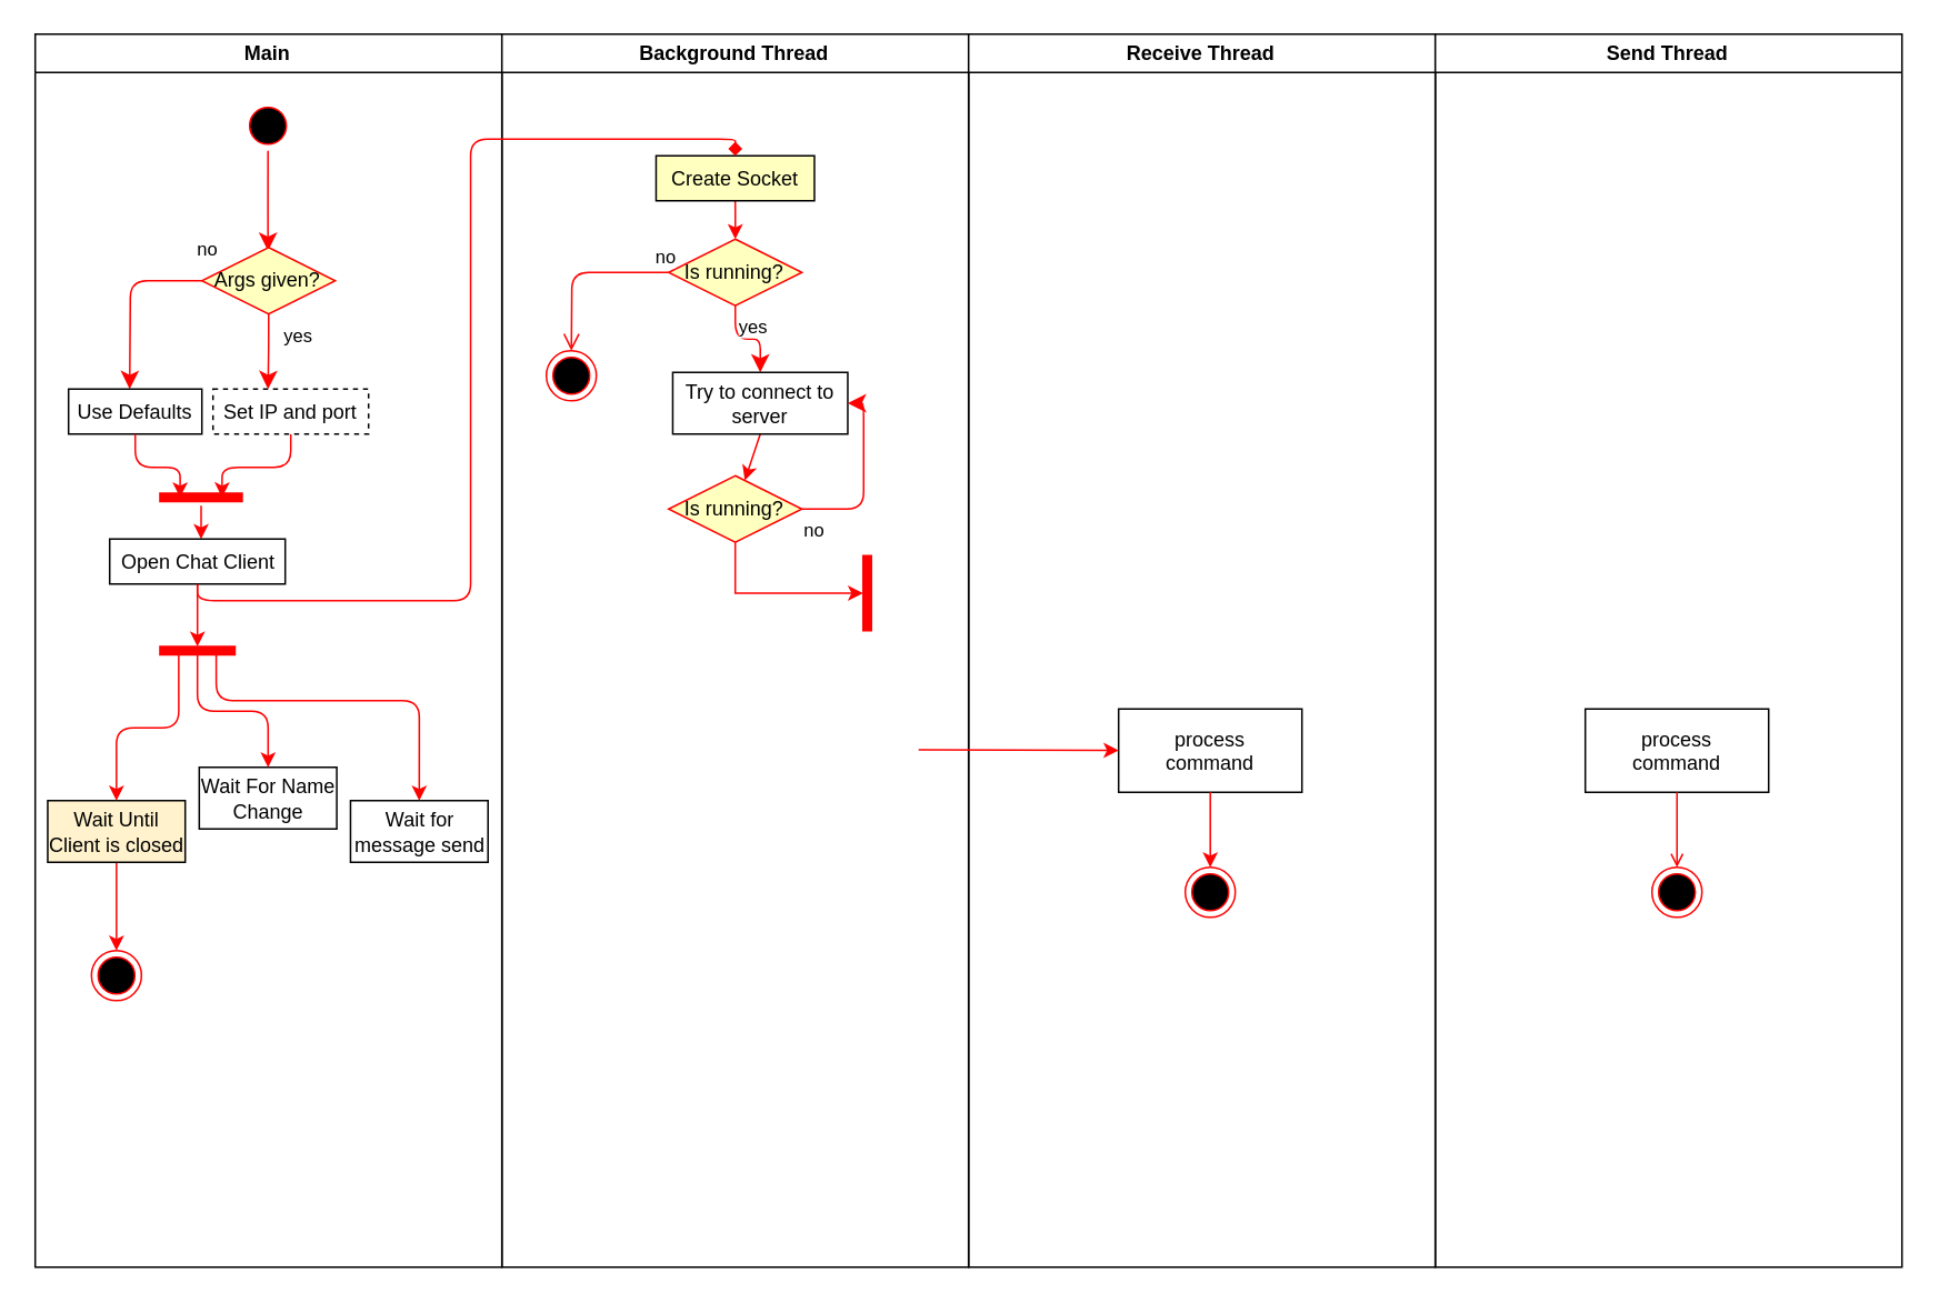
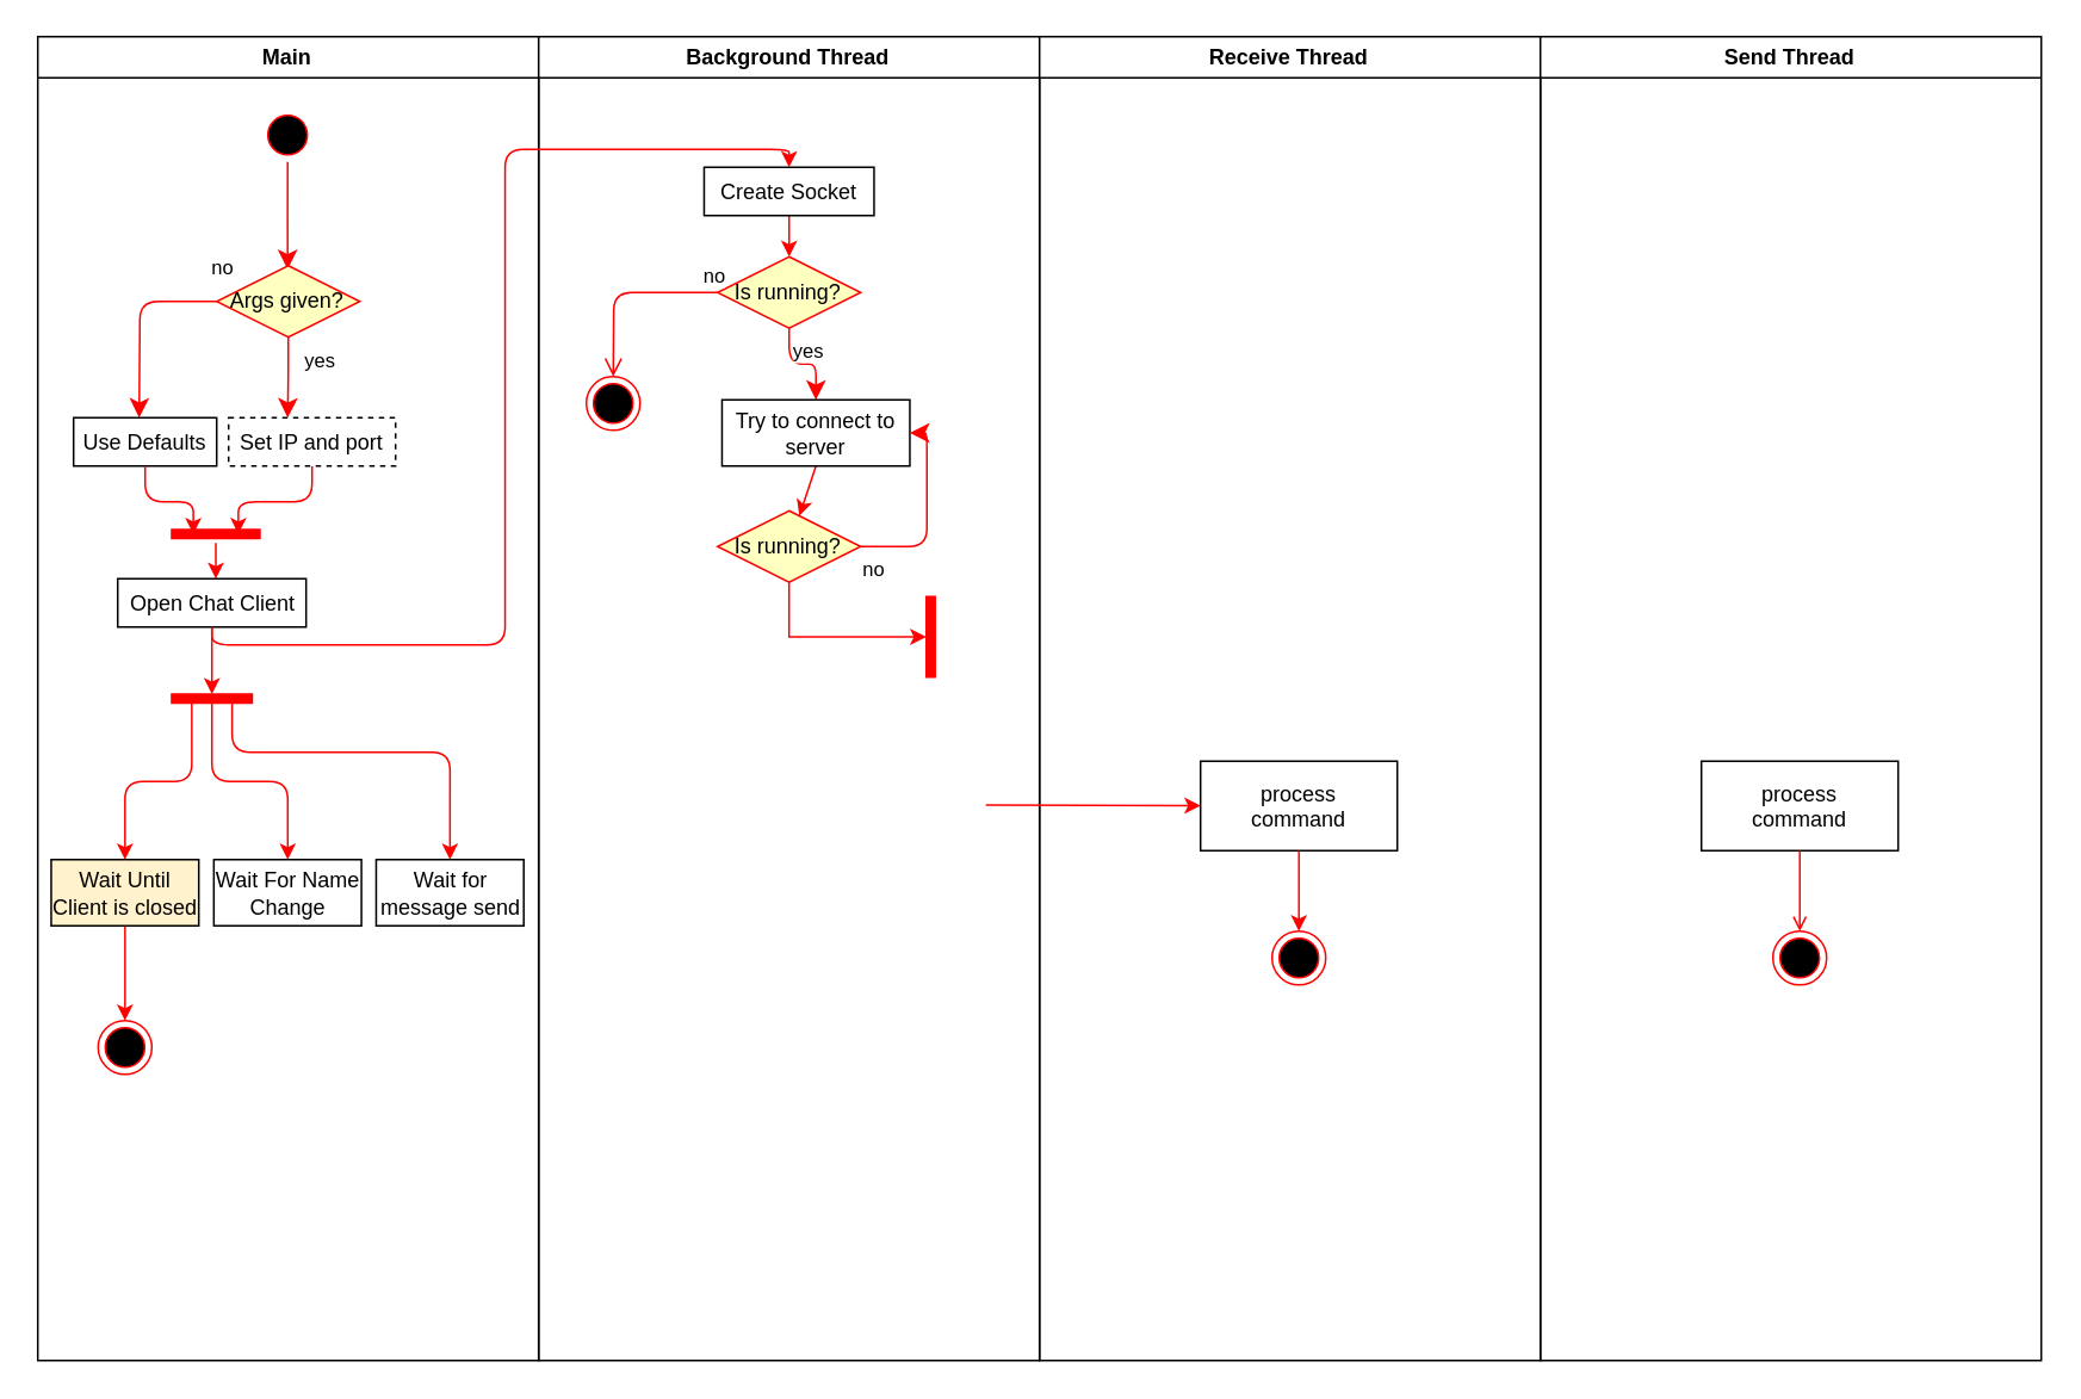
  <mxCell id="0" />
  <mxCell id="1" parent="0" />
  <mxCell id="2" value="Main" style="swimlane;whiteSpace=wrap" parent="1" vertex="1"><mxGeometry x="20.47" y="20" width="280" height="740" as="geometry" /></mxCell>
  <mxCell id="3" value="" style="ellipse;html=1;shape=startState;fillColor=#000000;strokeColor=#ff0000;" vertex="1" parent="2"><mxGeometry x="124.67" y="40" width="30" height="30" as="geometry" /></mxCell>
  <mxCell id="4" value="" style="edgeStyle=orthogonalEdgeStyle;html=1;verticalAlign=bottom;endArrow=classic;endSize=8;strokeColor=#ff0000;endFill=1;" edge="1" source="3" parent="2"><mxGeometry relative="1" as="geometry"><mxPoint x="139.67" y="130" as="targetPoint" /></mxGeometry></mxCell>
  <mxCell id="5" value="Args given?" style="rhombus;whiteSpace=wrap;html=1;fillColor=#ffffc0;strokeColor=#ff0000;" vertex="1" parent="2"><mxGeometry x="100.0" y="128" width="80" height="40" as="geometry" /></mxCell>
  <mxCell id="6" value="no" style="edgeStyle=orthogonalEdgeStyle;html=1;align=left;verticalAlign=bottom;endArrow=classic;endSize=8;strokeColor=#FF0000;exitX=0;exitY=0.5;exitDx=0;exitDy=0;endFill=1;" edge="1" source="5" parent="2"><mxGeometry x="-0.923" y="-10" relative="1" as="geometry"><mxPoint x="56.67" y="213" as="targetPoint" /><mxPoint as="offset" /></mxGeometry></mxCell>
  <mxCell id="7" value="yes" style="edgeStyle=orthogonalEdgeStyle;html=1;align=left;verticalAlign=top;endArrow=classic;endSize=8;strokeColor=#ff0000;endFill=1;" edge="1" source="5" parent="2"><mxGeometry x="-1" y="7" relative="1" as="geometry"><mxPoint x="139.67" y="213" as="targetPoint" /><mxPoint as="offset" /></mxGeometry></mxCell>
  <mxCell id="8" value="Use Defaults" style="" vertex="1" parent="2"><mxGeometry x="20" y="213" width="80" height="27" as="geometry" /></mxCell>
  <mxCell id="9" style="edgeStyle=orthogonalEdgeStyle;rounded=1;orthogonalLoop=1;jettySize=auto;html=1;exitX=0.5;exitY=1;exitDx=0;exitDy=0;entryX=0.75;entryY=0.5;entryDx=0;entryDy=0;entryPerimeter=0;strokeColor=#FF0000;" edge="1" parent="2" source="10" target="12"><mxGeometry relative="1" as="geometry" /></mxCell>
  <mxCell id="10" value="Set IP and port" style="dashed=1;" vertex="1" parent="2"><mxGeometry x="106.67" y="213" width="93.33" height="27" as="geometry" /></mxCell>
  <mxCell id="11" value="" style="edgeStyle=orthogonalEdgeStyle;rounded=1;orthogonalLoop=1;jettySize=auto;html=1;strokeColor=#FF0000;" edge="1" parent="2" source="12"><mxGeometry relative="1" as="geometry"><mxPoint x="99.67" y="303" as="targetPoint" /></mxGeometry></mxCell>
  <mxCell id="12" value="" style="shape=line;html=1;strokeWidth=6;strokeColor=#ff0000;" vertex="1" parent="2"><mxGeometry x="74.34" y="273" width="50.33" height="10" as="geometry" /></mxCell>
  <mxCell id="13" style="edgeStyle=orthogonalEdgeStyle;orthogonalLoop=1;jettySize=auto;html=1;exitX=0.5;exitY=1;exitDx=0;exitDy=0;fillColor=#f8cecc;strokeColor=#FF0000;rounded=1;entryX=0.25;entryY=0.5;entryDx=0;entryDy=0;entryPerimeter=0;" edge="1" parent="2" source="8" target="12"><mxGeometry relative="1" as="geometry"><mxPoint x="76.67" y="333" as="targetPoint" /></mxGeometry></mxCell>
  <mxCell id="14" style="edgeStyle=orthogonalEdgeStyle;rounded=1;orthogonalLoop=1;jettySize=auto;html=1;exitX=0.5;exitY=1;exitDx=0;exitDy=0;entryX=0;entryY=0.5;entryDx=0;entryDy=0;endArrow=classic;endFill=1;strokeColor=#FF0000;" edge="1" parent="2" source="15" target="20"><mxGeometry relative="1" as="geometry" /></mxCell>
  <mxCell id="15" value="Open Chat Client" style="html=1;" vertex="1" parent="2"><mxGeometry x="44.67" y="303" width="105.33" height="27" as="geometry" /></mxCell>
  <mxCell id="16" style="edgeStyle=none;rounded=1;orthogonalLoop=1;jettySize=auto;html=1;exitX=0.5;exitY=1;exitDx=0;exitDy=0;strokeColor=#FF0000;" edge="1" parent="2" source="18" target="17"><mxGeometry relative="1" as="geometry"><mxPoint x="45.0" y="450" as="sourcePoint" /></mxGeometry></mxCell>
  <mxCell id="17" value="" style="ellipse;shape=endState;fillColor=#000000;strokeColor=#ff0000" vertex="1" parent="2"><mxGeometry x="33.75" y="550" width="30" height="30" as="geometry" /></mxCell>
  <mxCell id="18" value="Wait Until Client is closed" style="whiteSpace=wrap;fillColor=#fff2cc;" vertex="1" parent="2"><mxGeometry x="7.5" y="460" width="82.5" height="37" as="geometry" /></mxCell>
  <mxCell id="19" style="edgeStyle=orthogonalEdgeStyle;rounded=1;orthogonalLoop=1;jettySize=auto;html=1;exitX=1;exitY=0.75;exitDx=0;exitDy=0;entryX=0.5;entryY=0;entryDx=0;entryDy=0;endArrow=classic;endFill=1;strokeColor=#FF0000;" edge="1" parent="2" source="20" target="18"><mxGeometry relative="1" as="geometry" /></mxCell>
  <mxCell id="20" value="" style="whiteSpace=wrap;strokeColor=#FF0000;fillColor=#FF0000;rotation=90;" vertex="1" parent="2"><mxGeometry x="94.84" y="347.5" width="5" height="45" as="geometry" /></mxCell>
- <mxCell id="21" value="Wait For Name Change" style="whiteSpace=wrap;" vertex="1" parent="2"><mxGeometry x="98.42" y="440" width="82.5" height="37" as="geometry" /></mxCell>
+ <mxCell id="21" value="Wait For Name Change" style="whiteSpace=wrap;" vertex="1" parent="2"><mxGeometry x="98.42" y="460" width="82.5" height="37" as="geometry" /></mxCell>
  <mxCell id="22" value="Wait for message send" style="whiteSpace=wrap;" vertex="1" parent="2"><mxGeometry x="189.17" y="460" width="82.5" height="37" as="geometry" /></mxCell>
  <mxCell id="23" style="edgeStyle=orthogonalEdgeStyle;rounded=1;orthogonalLoop=1;jettySize=auto;html=1;exitX=1;exitY=0.5;exitDx=0;exitDy=0;endArrow=classic;endFill=1;strokeColor=#FF0000;" edge="1" parent="2" source="20" target="21"><mxGeometry relative="1" as="geometry"><mxPoint x="146.53" y="460" as="targetPoint" /></mxGeometry></mxCell>
  <mxCell id="24" style="edgeStyle=orthogonalEdgeStyle;rounded=1;orthogonalLoop=1;jettySize=auto;html=1;exitX=1;exitY=0.25;exitDx=0;exitDy=0;endArrow=classic;endFill=1;strokeColor=#FF0000;entryX=0.5;entryY=0;entryDx=0;entryDy=0;" edge="1" parent="2" source="20" target="22"><mxGeometry relative="1" as="geometry"><mxPoint x="236.53" y="430" as="targetPoint" /><Array as="points"><mxPoint x="109" y="400" /><mxPoint x="230" y="400" /><mxPoint x="230" y="460" /></Array></mxGeometry></mxCell>
  <mxCell id="25" value="Background Thread" style="swimlane;whiteSpace=wrap" parent="1" vertex="1"><mxGeometry x="300.47" y="20" width="280" height="740" as="geometry"><mxRectangle x="303.33" y="127" width="80" height="23" as="alternateBounds" /></mxGeometry></mxCell>
  <mxCell id="26" style="edgeStyle=orthogonalEdgeStyle;rounded=1;orthogonalLoop=1;jettySize=auto;html=1;exitX=0.5;exitY=1;exitDx=0;exitDy=0;strokeColor=#FF0000;" edge="1" parent="25" source="27" target="30"><mxGeometry relative="1" as="geometry" /></mxCell>
- <mxCell id="27" value="Create Socket" style="fillColor=#ffffc0;" parent="25" vertex="1"><mxGeometry x="92.5" y="73" width="95" height="27" as="geometry" /></mxCell>
+ <mxCell id="27" value="Create Socket" style="" parent="25" vertex="1"><mxGeometry x="92.5" y="73" width="95" height="27" as="geometry" /></mxCell>
  <mxCell id="28" value="" style="whiteSpace=wrap;strokeColor=#FF0000;fillColor=#FF0000" parent="25" vertex="1"><mxGeometry x="216.67" y="313" width="5" height="45" as="geometry" /></mxCell>
  <mxCell id="29" value="" style="edgeStyle=elbowEdgeStyle;elbow=horizontal;entryX=0;entryY=0.5;strokeColor=#FF0000;endArrow=classic;endFill=1;rounded=0;exitX=0.5;exitY=1;exitDx=0;exitDy=0;" parent="25" source="36" target="28" edge="1"><mxGeometry width="100" height="100" relative="1" as="geometry"><mxPoint x="146.67" y="313" as="sourcePoint" /><mxPoint x="160" y="380" as="targetPoint" /><Array as="points"><mxPoint x="140" y="323" /></Array></mxGeometry></mxCell>
  <mxCell id="30" value="Is running?" style="rhombus;whiteSpace=wrap;html=1;fillColor=#ffffc0;strokeColor=#ff0000;" vertex="1" parent="25"><mxGeometry x="100.0" y="123" width="80" height="40" as="geometry" /></mxCell>
  <mxCell id="31" value="no" style="edgeStyle=orthogonalEdgeStyle;html=1;align=left;verticalAlign=bottom;endArrow=open;endSize=8;strokeColor=#ff0000;exitX=0;exitY=0.5;exitDx=0;exitDy=0;" edge="1" source="30" parent="25" target="33"><mxGeometry x="-0.833" relative="1" as="geometry"><mxPoint x="66.67" y="193" as="targetPoint" /><mxPoint x="96.67" y="145" as="sourcePoint" /><Array as="points"><mxPoint x="42" y="143" /></Array><mxPoint as="offset" /></mxGeometry></mxCell>
  <mxCell id="32" value="yes" style="edgeStyle=orthogonalEdgeStyle;html=1;align=left;verticalAlign=top;endArrow=classic;endSize=8;strokeColor=#ff0000;entryX=0.5;entryY=0;entryDx=0;entryDy=0;endFill=1;" edge="1" source="30" parent="25" target="35"><mxGeometry x="-1" relative="1" as="geometry"><mxPoint x="139.67" y="203" as="targetPoint" /></mxGeometry></mxCell>
  <mxCell id="33" value="" style="ellipse;shape=endState;fillColor=#000000;strokeColor=#ff0000" vertex="1" parent="25"><mxGeometry x="26.67" y="190" width="30" height="30" as="geometry" /></mxCell>
  <mxCell id="34" style="edgeStyle=none;rounded=1;orthogonalLoop=1;jettySize=auto;html=1;exitX=0.5;exitY=1;exitDx=0;exitDy=0;strokeColor=#FF0000;" edge="1" parent="25" source="35" target="36"><mxGeometry relative="1" as="geometry" /></mxCell>
  <mxCell id="35" value="Try to connect to server" style="whiteSpace=wrap;" parent="25" vertex="1"><mxGeometry x="102.5" y="203" width="105" height="37" as="geometry" /></mxCell>
  <mxCell id="36" value="Is running?" style="rhombus;whiteSpace=wrap;html=1;fillColor=#ffffc0;strokeColor=#ff0000;" vertex="1" parent="25"><mxGeometry x="100.0" y="265" width="80" height="40" as="geometry" /></mxCell>
  <mxCell id="37" value="no&lt;br&gt;" style="edgeStyle=orthogonalEdgeStyle;html=1;align=left;verticalAlign=top;endArrow=classic;endSize=8;strokeColor=#ff0000;entryX=1;entryY=0.5;entryDx=0;entryDy=0;exitX=1;exitY=0.5;exitDx=0;exitDy=0;endFill=1;" edge="1" parent="25" source="36" target="35"><mxGeometry x="-1" relative="1" as="geometry"><mxPoint x="453.33" y="340" as="targetPoint" /><mxPoint x="453.33" y="300" as="sourcePoint" /><Array as="points"><mxPoint x="217" y="285" /><mxPoint x="217" y="222" /></Array></mxGeometry></mxCell>
  <mxCell id="38" value="Receive Thread" style="swimlane;whiteSpace=wrap" parent="1" vertex="1"><mxGeometry x="580.47" y="20" width="280" height="740" as="geometry"><mxRectangle x="724.5" y="128" width="80" height="23" as="alternateBounds" /></mxGeometry></mxCell>
  <mxCell id="39" value="process&#10;command" style="" parent="38" vertex="1"><mxGeometry x="90" y="405" width="110" height="50" as="geometry" /></mxCell>
  <mxCell id="40" value="" style="edgeStyle=none;strokeColor=#FF0000;endArrow=classic;endFill=1;rounded=0" parent="38" target="39" edge="1"><mxGeometry width="100" height="100" relative="1" as="geometry"><mxPoint x="-30" y="429.5" as="sourcePoint" /><mxPoint x="90" y="429.5" as="targetPoint" /></mxGeometry></mxCell>
  <mxCell id="41" value="" style="ellipse;shape=endState;fillColor=#000000;strokeColor=#ff0000" parent="38" vertex="1"><mxGeometry x="130" y="500" width="30" height="30" as="geometry" /></mxCell>
  <mxCell id="42" value="" style="endArrow=classic;strokeColor=#FF0000;endFill=1;rounded=0" parent="38" source="39" target="41" edge="1"><mxGeometry relative="1" as="geometry" /></mxCell>
- <mxCell id="43" value="" style="endArrow=diamond;strokeColor=#FF0000;endFill=1;rounded=1;exitX=0.5;exitY=1;exitDx=0;exitDy=0;edgeStyle=orthogonalEdgeStyle;entryX=0.5;entryY=0;entryDx=0;entryDy=0;elbow=vertical;" parent="1" source="15" target="27" edge="1"><mxGeometry relative="1" as="geometry"><mxPoint x="190.47" y="370" as="sourcePoint" /></mxGeometry></mxCell>
+ <mxCell id="43" value="" style="endArrow=classic;strokeColor=#FF0000;endFill=1;rounded=1;exitX=0.5;exitY=1;exitDx=0;exitDy=0;edgeStyle=orthogonalEdgeStyle;entryX=0.5;entryY=0;entryDx=0;entryDy=0;elbow=vertical;" parent="1" source="15" target="27" edge="1"><mxGeometry relative="1" as="geometry"><mxPoint x="190.47" y="370" as="sourcePoint" /></mxGeometry></mxCell>
  <mxCell id="44" value="Send Thread" style="swimlane;whiteSpace=wrap;startSize=23;" vertex="1" parent="1"><mxGeometry x="860.47" y="20" width="280" height="740" as="geometry"><mxRectangle x="1004.5" y="128" width="80" height="23" as="alternateBounds" /></mxGeometry></mxCell>
  <mxCell id="45" value="process&#10;command" style="" vertex="1" parent="44"><mxGeometry x="90" y="405" width="110" height="50" as="geometry" /></mxCell>
  <mxCell id="46" value="" style="ellipse;shape=endState;fillColor=#000000;strokeColor=#ff0000" vertex="1" parent="44"><mxGeometry x="130" y="500" width="30" height="30" as="geometry" /></mxCell>
  <mxCell id="47" value="" style="endArrow=open;strokeColor=#FF0000;endFill=1;rounded=0" edge="1" parent="44" source="45" target="46"><mxGeometry relative="1" as="geometry" /></mxCell>
